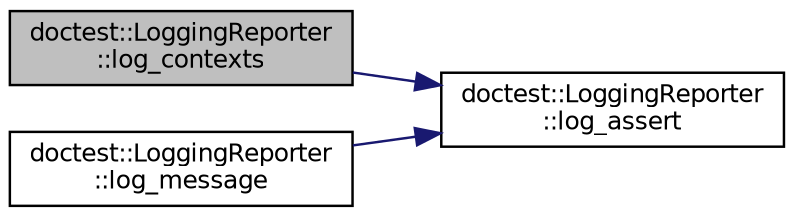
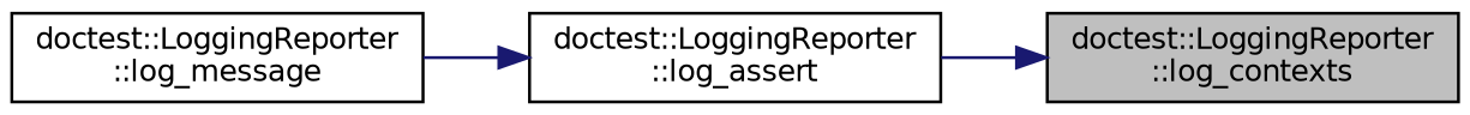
  digraph {
    rankdir=RL
    node [color=black fontname=Helvetica fontsize=10 shape=record]
    edge [color=midnightblue dir=back fontname=Helvetica fontsize=10 labelfontname=Helvetica labelfontsize=10 style=solid]
    n1 [fillcolor=grey75 fontcolor=black height=0.2 label="doctest::LoggingReporter\l::log_contexts" style=filled width=0.4]
    n2 [height=0.2 label="doctest::LoggingReporter\l::log_assert" width=0.4]
    n3 [height=0.2 label="doctest::LoggingReporter\l::log_message" width=0.4]
-   n2 -> n1
+   n1 -> n2
    n2 -> n3
  }
